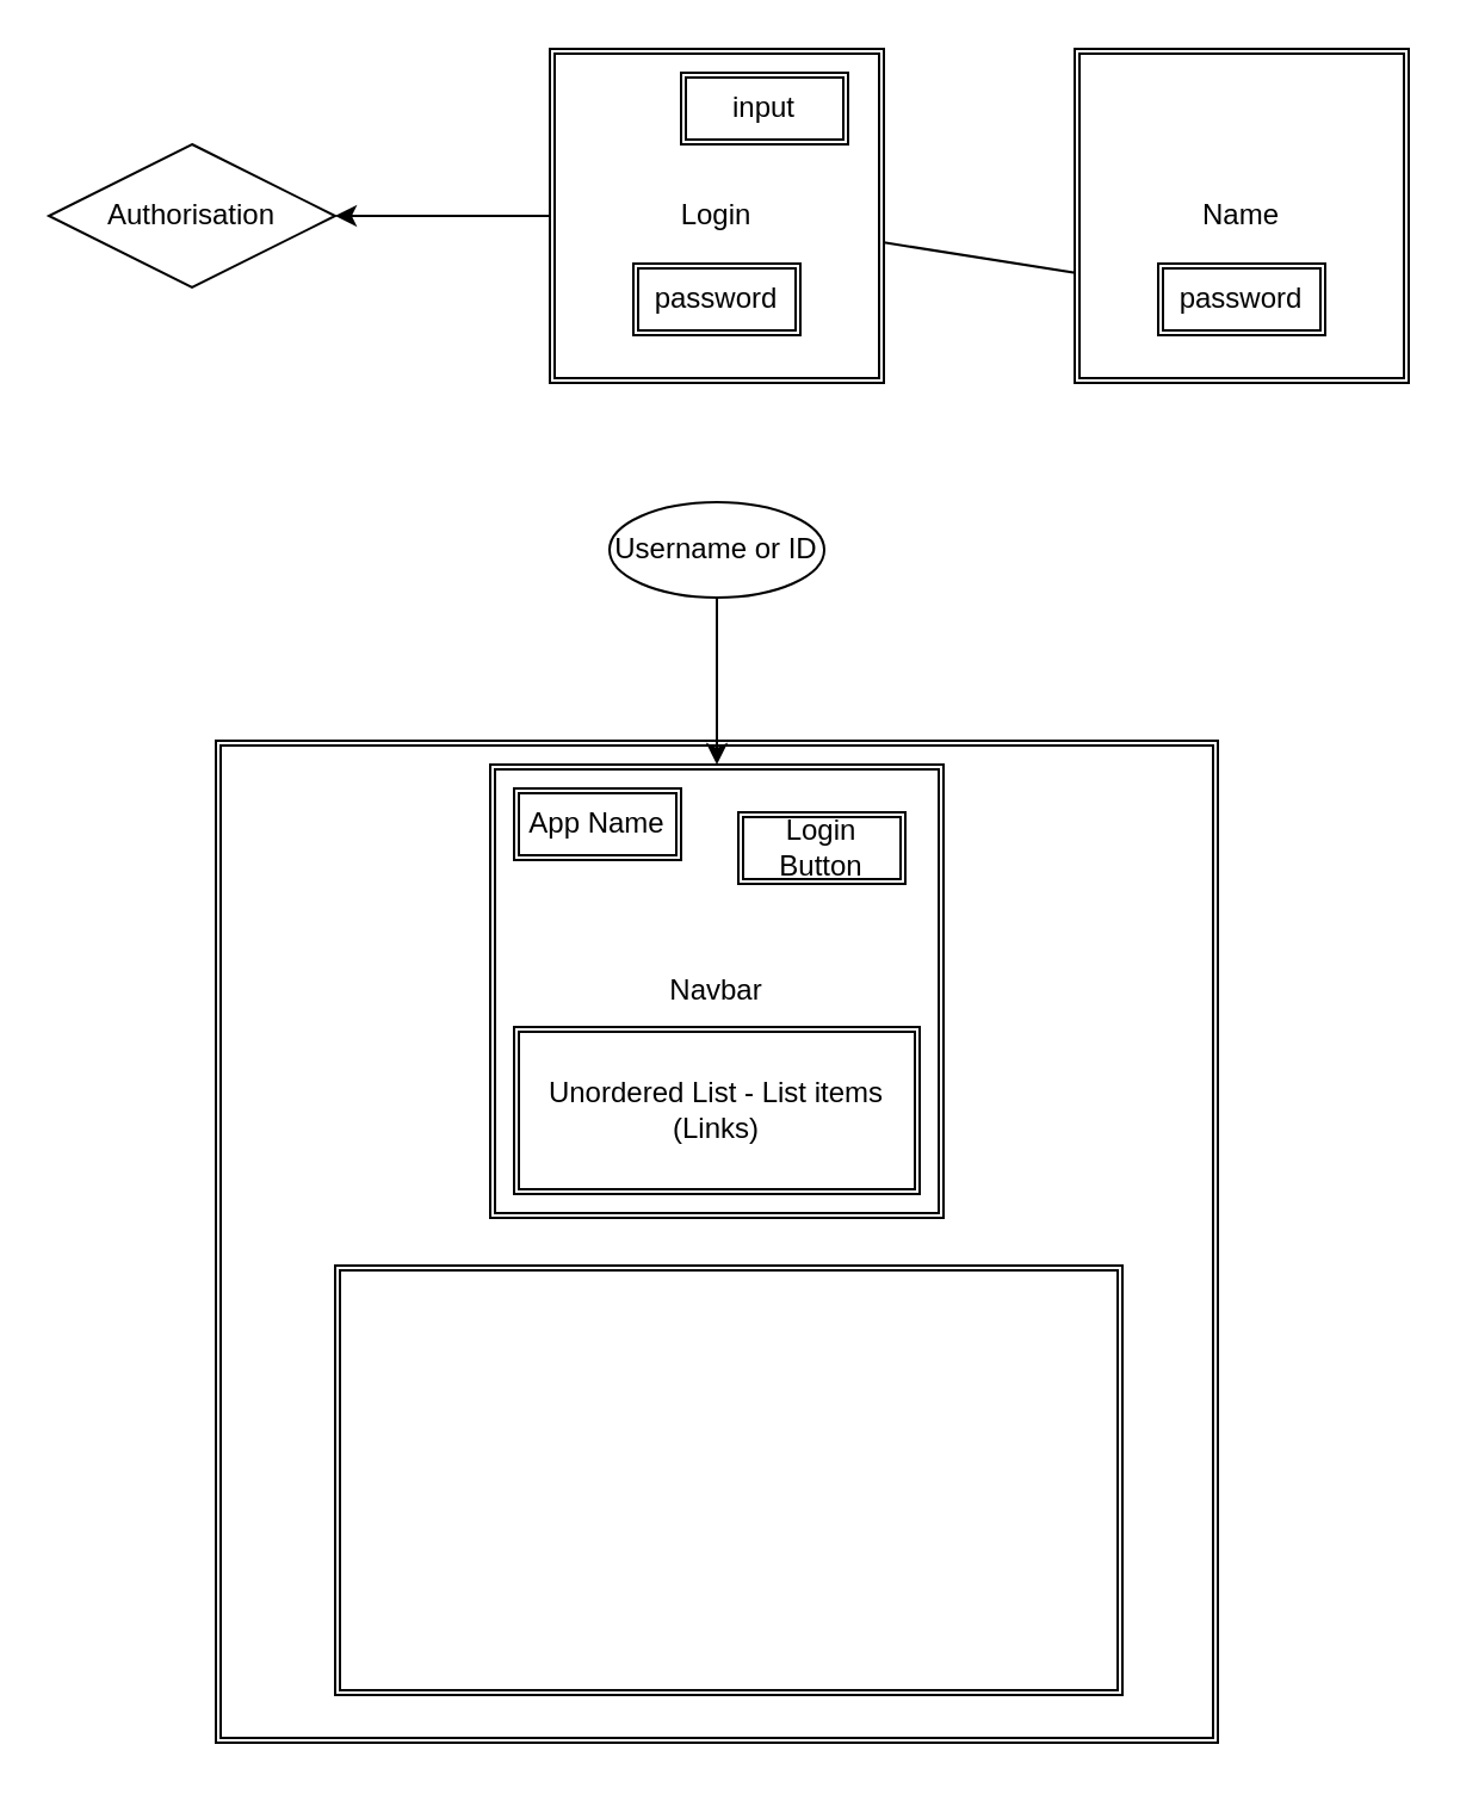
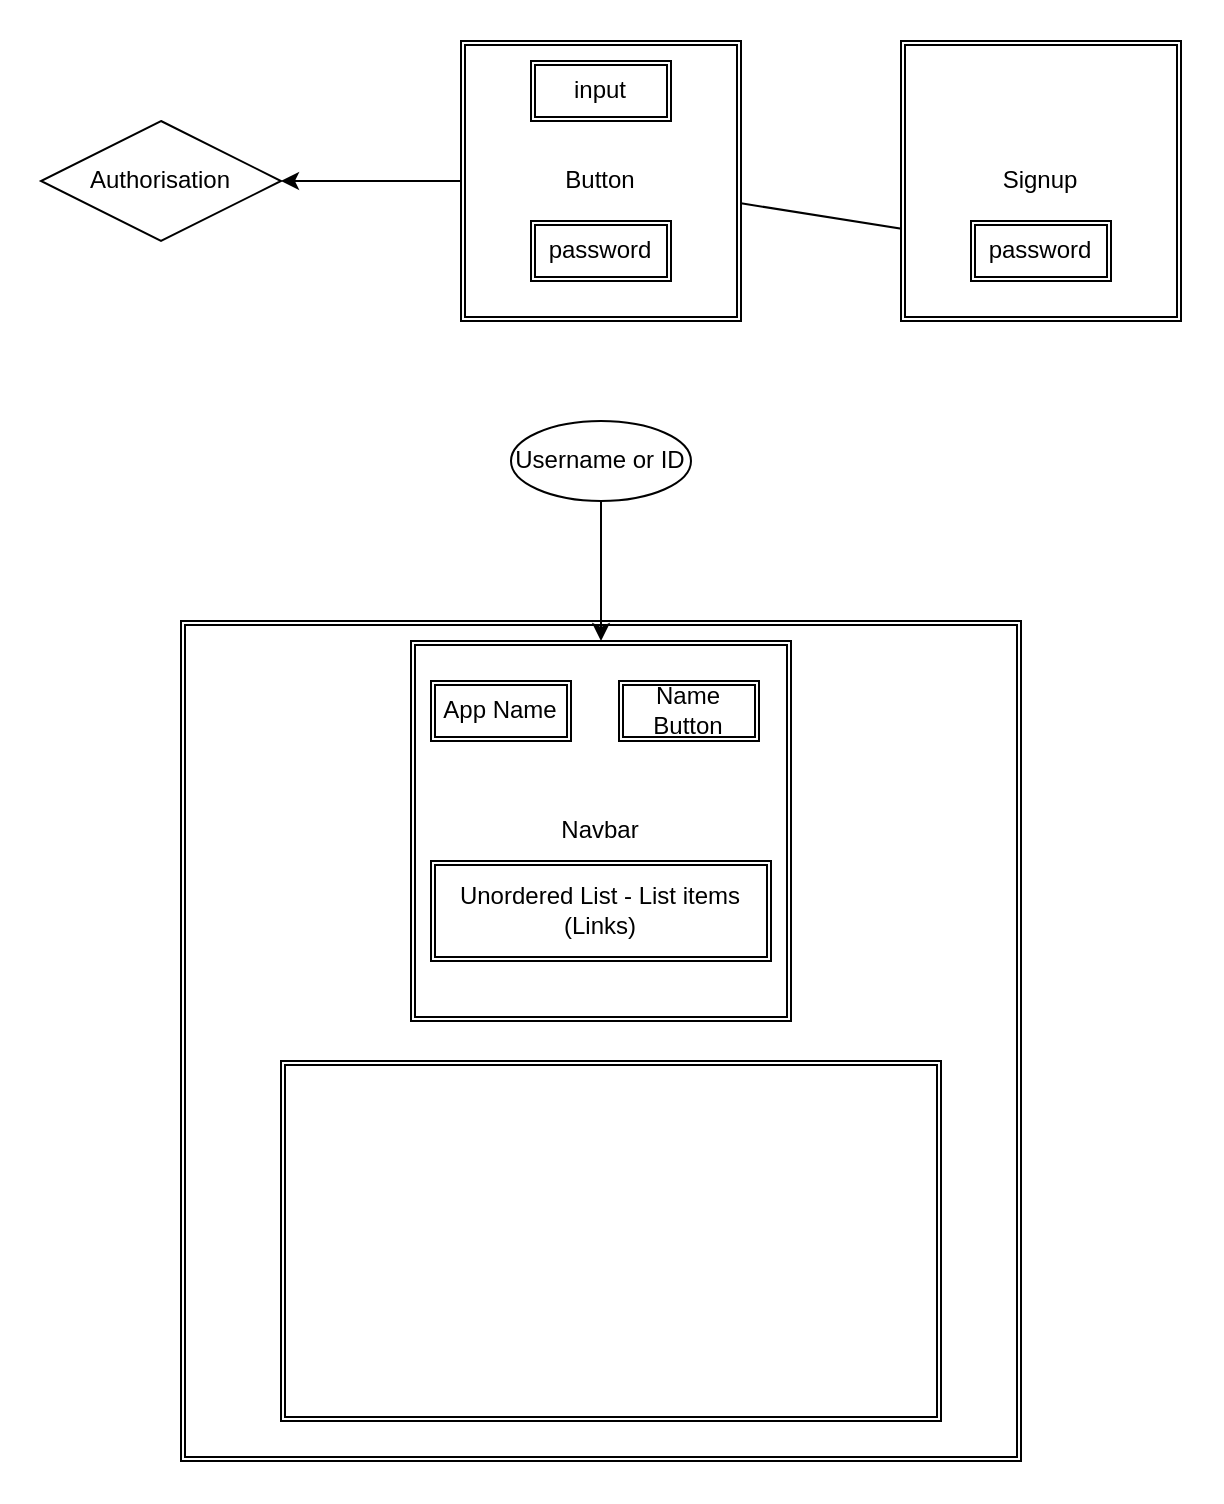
  <mxCell id="0" />
  <mxCell id="1" parent="0" />
  <mxCell id="2" value="" style="shape=ext;double=1;whiteSpace=wrap;html=1;aspect=fixed;" vertex="1" parent="1"><mxGeometry x="90" y="310" width="420" height="420" as="geometry" /></mxCell>
  <mxCell id="3" value="" style="edgeStyle=none;html=1;" edge="1" parent="1" source="5" target="10"><mxGeometry relative="1" as="geometry" /></mxCell>
  <mxCell id="4" value="" style="edgeStyle=none;html=1;" edge="1" parent="1" source="5" target="9"><mxGeometry relative="1" as="geometry" /></mxCell>
- <mxCell id="5" value="Login" style="shape=ext;double=1;whiteSpace=wrap;html=1;aspect=fixed;" vertex="1" parent="1"><mxGeometry x="230" y="20" width="140" height="140" as="geometry" /></mxCell>
- <mxCell id="6" value="Name" style="shape=ext;double=1;whiteSpace=wrap;html=1;aspect=fixed;" vertex="1" parent="1"><mxGeometry x="450" y="20" width="140" height="140" as="geometry" /></mxCell>
- <mxCell id="7" value="input" style="shape=ext;double=1;rounded=0;whiteSpace=wrap;html=1;" vertex="1" parent="1"><mxGeometry x="285" y="30" width="70" height="30" as="geometry" /></mxCell>
+ <mxCell id="5" value="Button" style="shape=ext;double=1;whiteSpace=wrap;html=1;aspect=fixed;" vertex="1" parent="1"><mxGeometry x="230" y="20" width="140" height="140" as="geometry" /></mxCell>
+ <mxCell id="6" value="Signup" style="shape=ext;double=1;whiteSpace=wrap;html=1;aspect=fixed;" vertex="1" parent="1"><mxGeometry x="450" y="20" width="140" height="140" as="geometry" /></mxCell>
+ <mxCell id="7" value="input" style="shape=ext;double=1;rounded=0;whiteSpace=wrap;html=1;" vertex="1" parent="1"><mxGeometry x="265" y="30" width="70" height="30" as="geometry" /></mxCell>
  <mxCell id="8" value="password" style="shape=ext;double=1;rounded=0;whiteSpace=wrap;html=1;" vertex="1" parent="1"><mxGeometry x="265" y="110" width="70" height="30" as="geometry" /></mxCell>
  <mxCell id="9" value="password" style="shape=ext;double=1;rounded=0;whiteSpace=wrap;html=1;" vertex="1" parent="1"><mxGeometry x="485" y="110" width="70" height="30" as="geometry" /></mxCell>
  <mxCell id="10" value="Authorisation" style="rhombus;whiteSpace=wrap;html=1;" vertex="1" parent="1"><mxGeometry x="20" y="60" width="120" height="60" as="geometry" /></mxCell>
  <mxCell id="11" value="" style="edgeStyle=none;html=1;" edge="1" parent="1" source="12"><mxGeometry relative="1" as="geometry"><mxPoint x="300" y="320" as="targetPoint" /></mxGeometry></mxCell>
  <mxCell id="12" value="Username or ID" style="ellipse;whiteSpace=wrap;html=1;" vertex="1" parent="1"><mxGeometry x="255" y="210" width="90" height="40" as="geometry" /></mxCell>
  <mxCell id="13" value="Navbar" style="shape=ext;double=1;whiteSpace=wrap;html=1;aspect=fixed;" vertex="1" parent="1"><mxGeometry x="205" y="320" width="190" height="190" as="geometry" /></mxCell>
- <mxCell id="14" value="Login Button" style="shape=ext;double=1;rounded=0;whiteSpace=wrap;html=1;" vertex="1" parent="1"><mxGeometry x="309" y="340" width="70" height="30" as="geometry" /></mxCell>
- <mxCell id="15" value="Unordered List - List items (Links)" style="shape=ext;double=1;rounded=0;whiteSpace=wrap;html=1;" vertex="1" parent="1"><mxGeometry x="215" y="430" width="170" height="70" as="geometry" /></mxCell>
- <mxCell id="16" value="App Name" style="shape=ext;double=1;rounded=0;whiteSpace=wrap;html=1;" vertex="1" parent="1"><mxGeometry x="215" y="330" width="70" height="30" as="geometry" /></mxCell>
+ <mxCell id="14" value="Name Button" style="shape=ext;double=1;rounded=0;whiteSpace=wrap;html=1;" vertex="1" parent="1"><mxGeometry x="309" y="340" width="70" height="30" as="geometry" /></mxCell>
+ <mxCell id="15" value="Unordered List - List items (Links)" style="shape=ext;double=1;rounded=0;whiteSpace=wrap;html=1;" vertex="1" parent="1"><mxGeometry x="215" y="430" width="170" height="50" as="geometry" /></mxCell>
+ <mxCell id="16" value="App Name" style="shape=ext;double=1;rounded=0;whiteSpace=wrap;html=1;" vertex="1" parent="1"><mxGeometry x="215" y="340" width="70" height="30" as="geometry" /></mxCell>
  <mxCell id="17" value="" style="shape=ext;double=1;rounded=0;whiteSpace=wrap;html=1;" vertex="1" parent="1"><mxGeometry x="140" y="530" width="330" height="180" as="geometry" /></mxCell>
